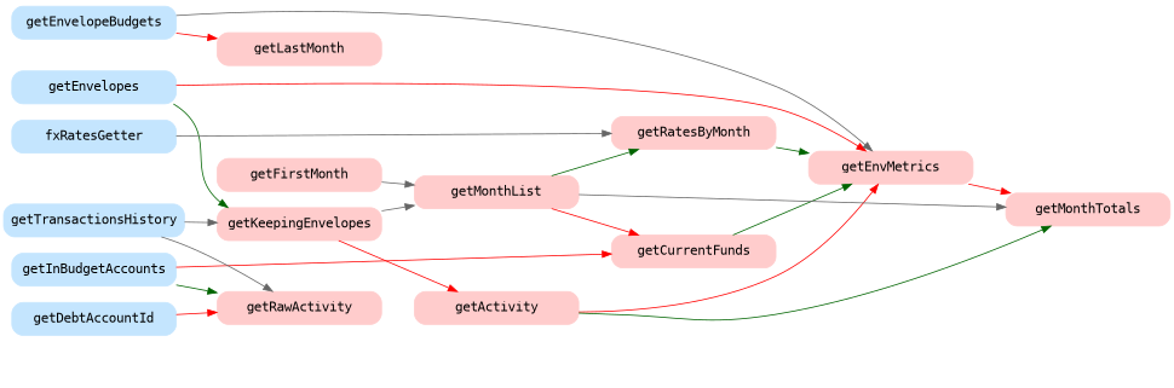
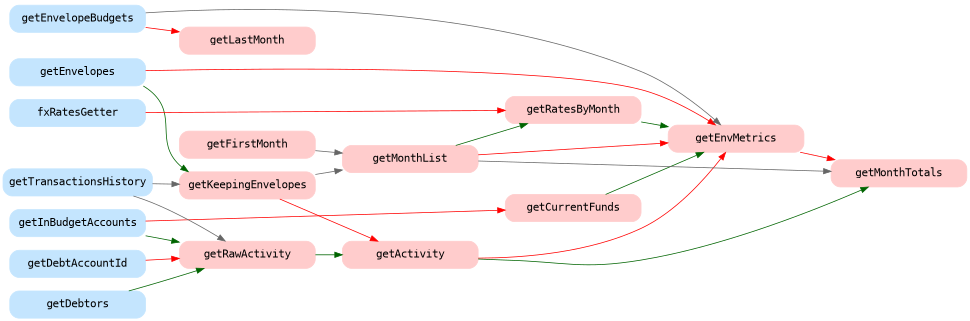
  digraph {
    rankdir=LR
    node [color="#ffcccc" fontname="'Fira Code', monospace" shape=box style="filled,rounded"]
    edge [color=red fontname="'Fira Code', monospace"]
    getInBudgetAccounts [color="#c4e5fe" width=2.5]
    getEnvelopes [color="#c4e5fe" width=2.5]
    getTransactionsHistory [color="#c4e5fe" width=2.5]
    getEnvelopeBudgets [color="#c4e5fe" width=2.5]
    getDebtAccountId [color="#c4e5fe" width=2.5]
+   getDebtors [color="#c4e5fe" width=2.5]
    fxRatesGetter [color="#c4e5fe" width=2.5]
    getCurrentFunds [width=2.5]
    getRawActivity [width=2.5]
    getKeepingEnvelopes [width=2.5]
    getEnvMetrics [width=2.5]
    getFirstMonth [width=2.5]
    getLastMonth [width=2.5]
    getRatesByMonth [width=2.5]
    getMonthTotals [width=2.5]
    getActivity [width=2.5]
    getMonthList [width=2.5]
    subgraph sub_1 {
      rank=same
      getInBudgetAccounts
      getEnvelopes
      getTransactionsHistory
      getEnvelopeBudgets
      getDebtAccountId
+     getDebtors
      fxRatesGetter
    }
    subgraph sub_2 {
      color="#e8e8e8"
      style="filled,rounded"
      getInBudgetAccounts
      getEnvelopes
      getTransactionsHistory
      getEnvelopeBudgets
      getDebtAccountId
+     getDebtors
      fxRatesGetter
      getCurrentFunds
      getRawActivity
      getKeepingEnvelopes
      getEnvMetrics
      getFirstMonth
      getLastMonth
      getRatesByMonth
      getMonthTotals
      getActivity
      getMonthList
    }
    getInBudgetAccounts -> getCurrentFunds
    getInBudgetAccounts -> getRawActivity [color=darkgreen]
    getEnvelopes -> getKeepingEnvelopes [color=darkgreen]
    getEnvelopes -> getEnvMetrics
    getTransactionsHistory -> getRawActivity [color=gray40]
    getTransactionsHistory -> getKeepingEnvelopes [color=gray40]
    getEnvelopeBudgets -> getEnvMetrics [color=gray40]
    getEnvelopeBudgets -> getLastMonth
    getDebtAccountId -> getRawActivity
-   fxRatesGetter -> getRatesByMonth [color=gray40]
+   getDebtors -> getRawActivity [color=darkgreen]
+   fxRatesGetter -> getRatesByMonth
    getCurrentFunds -> getEnvMetrics [color=darkgreen]
+   getRawActivity -> getActivity [color=darkgreen]
    getKeepingEnvelopes -> getActivity
    getKeepingEnvelopes -> getMonthList [color=gray40]
    getEnvMetrics -> getMonthTotals
    getFirstMonth -> getMonthList [color=gray40]
    getRatesByMonth -> getEnvMetrics [color=darkgreen]
    getActivity -> getEnvMetrics
    getActivity -> getMonthTotals [color=darkgreen]
-   getMonthList -> getCurrentFunds
+   getMonthList -> getEnvMetrics
    getMonthList -> getRatesByMonth [color=darkgreen]
    getMonthList -> getMonthTotals [color=gray40]
  }
